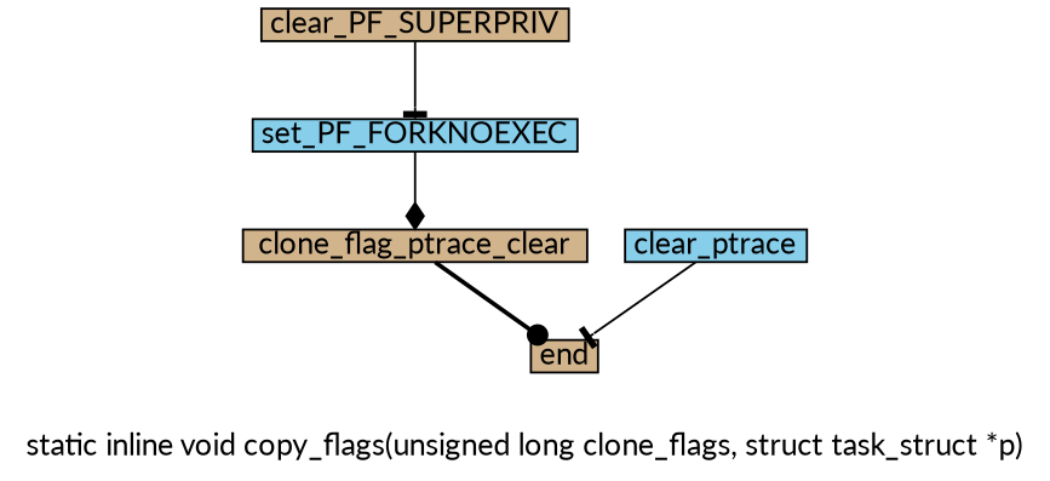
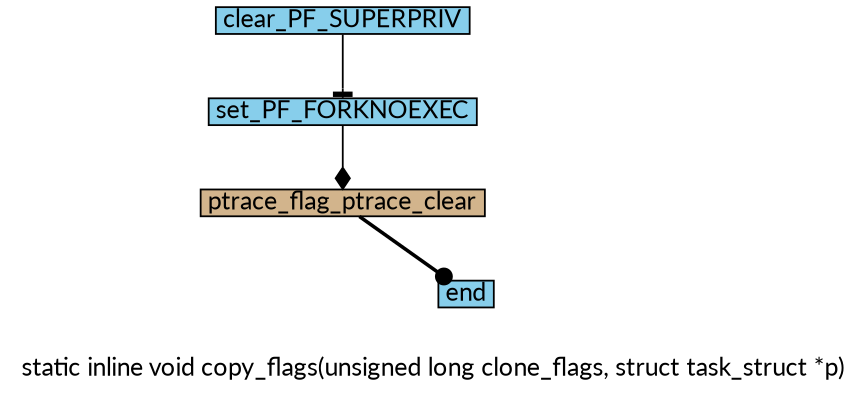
  digraph {
    fontname=Lato
    label="static inline void copy_flags(unsigned long clone_flags, struct task_struct *p)"
    node [fillcolor=skyblue fontname=Lato margin="0.05,0.005" shape=box style=filled]
    edge [arrowhead=tee fontname=Lato style=solid]
-   clear_PF_SUPERPRIV [fillcolor=tan height=0.1 width=0.1]
+   clear_PF_SUPERPRIV [height=0.1 width=0.1]
    set_PF_FORKNOEXEC [height=0.1 width=0.1]
-   clone_flag_ptrace_clear [fillcolor=tan height=0.1 width=0.1]
-   end [fillcolor=tan height=0.1 width=0.1]
-   clear_ptrace [height=0.1 width=0.1]
+   clone_flag_ptrace_clear [fillcolor=tan height=0.1 width=0.1 label=ptrace_flag_ptrace_clear]
+   end [height=0.1 width=0.1]
    clear_PF_SUPERPRIV -> set_PF_FORKNOEXEC
    set_PF_FORKNOEXEC -> clone_flag_ptrace_clear [arrowhead=diamond]
    clone_flag_ptrace_clear -> end [arrowhead=dot style=bold]
-   clear_ptrace -> end
  }
